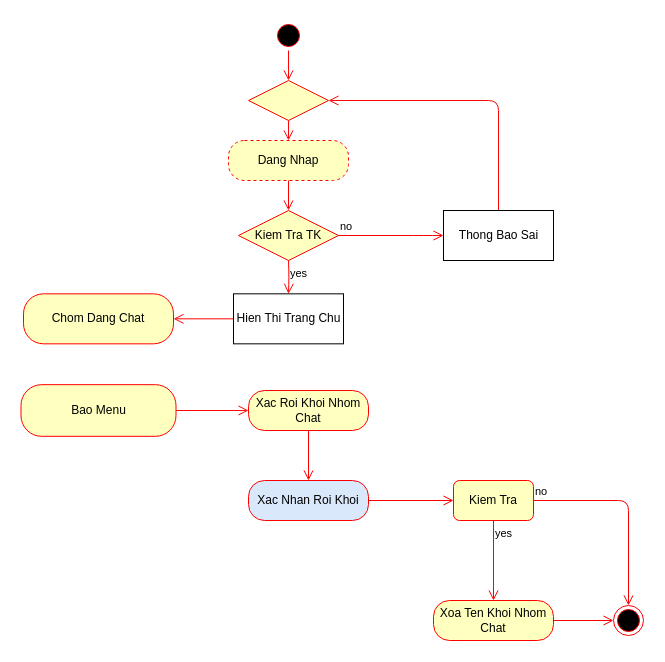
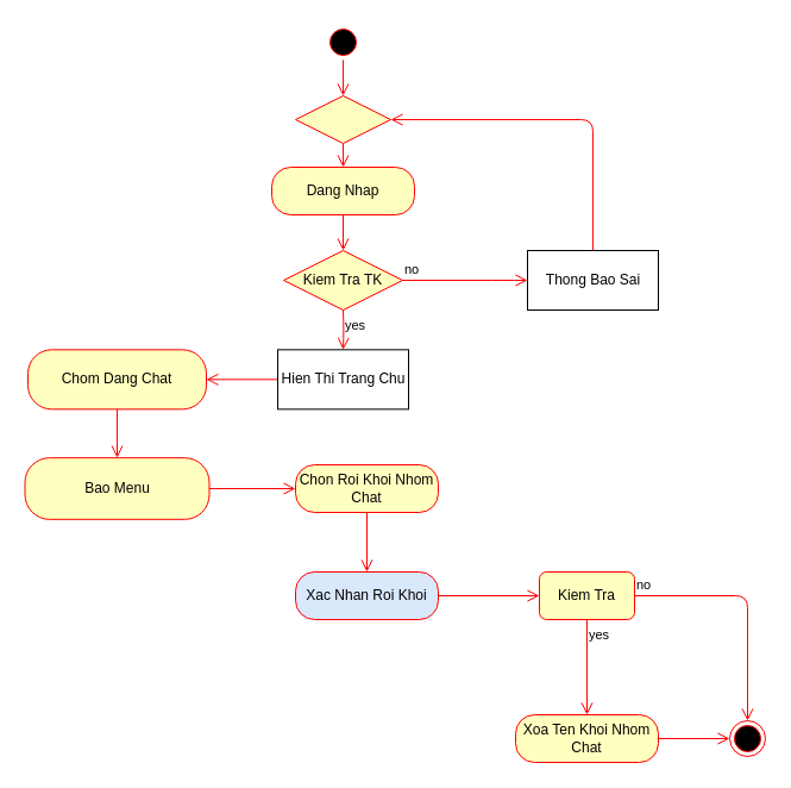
  <mxCell id="0" />
  <mxCell id="1" parent="0" />
  <mxCell id="2" style="edgeStyle=orthogonalEdgeStyle;rounded=1;orthogonalLoop=1;jettySize=auto;html=1;exitX=0.5;exitY=1;exitDx=0;exitDy=0;entryX=0.5;entryY=0;entryDx=0;entryDy=0;endArrow=open;endFill=0;endSize=8;strokeColor=#FF0505;" edge="1" parent="1" source="3" target="11"><mxGeometry relative="1" as="geometry" /></mxCell>
  <mxCell id="3" value="" style="ellipse;html=1;shape=startState;fillColor=#000000;strokeColor=#ff0000;" vertex="1" parent="1"><mxGeometry x="273" y="20" width="30" height="30" as="geometry" /></mxCell>
- <mxCell id="4" value="&lt;div&gt;Dang Nhap&lt;br&gt;&lt;/div&gt;" style="rounded=1;whiteSpace=wrap;html=1;arcSize=40;fontColor=#000000;fillColor=#ffffc0;strokeColor=#ff0000;dashed=1;" vertex="1" parent="1"><mxGeometry x="228" y="140" width="120" height="40" as="geometry" /></mxCell>
+ <mxCell id="4" value="&lt;div&gt;Dang Nhap&lt;br&gt;&lt;/div&gt;" style="rounded=1;whiteSpace=wrap;html=1;arcSize=40;fontColor=#000000;fillColor=#ffffc0;strokeColor=#ff0000;" vertex="1" parent="1"><mxGeometry x="228" y="140" width="120" height="40" as="geometry" /></mxCell>
  <mxCell id="5" value="" style="edgeStyle=orthogonalEdgeStyle;html=1;verticalAlign=bottom;endArrow=open;endSize=8;strokeColor=#ff0000;entryX=0.5;entryY=0;entryDx=0;entryDy=0;" edge="1" parent="1" source="4" target="6"><mxGeometry relative="1" as="geometry"><mxPoint x="288" y="200" as="targetPoint" /></mxGeometry></mxCell>
  <mxCell id="6" value="Kiem Tra TK" style="rhombus;whiteSpace=wrap;html=1;fillColor=#ffffc0;strokeColor=#ff0000;" vertex="1" parent="1"><mxGeometry x="238" y="210" width="100" height="50" as="geometry" /></mxCell>
  <mxCell id="7" value="no" style="edgeStyle=orthogonalEdgeStyle;html=1;align=left;verticalAlign=bottom;endArrow=open;endSize=8;strokeColor=#ff0000;entryX=0;entryY=0.5;entryDx=0;entryDy=0;" edge="1" parent="1" source="6" target="9"><mxGeometry x="-1" relative="1" as="geometry"><mxPoint x="433" y="240" as="targetPoint" /><Array as="points"><mxPoint x="423" y="235" /><mxPoint x="423" y="235" /></Array></mxGeometry></mxCell>
  <mxCell id="8" style="edgeStyle=orthogonalEdgeStyle;rounded=1;orthogonalLoop=1;jettySize=auto;html=1;exitX=0.5;exitY=0;exitDx=0;exitDy=0;entryX=1;entryY=0.5;entryDx=0;entryDy=0;endArrow=open;endFill=0;endSize=8;strokeColor=#FF0505;" edge="1" parent="1" source="9" target="11"><mxGeometry relative="1" as="geometry" /></mxCell>
  <mxCell id="9" value="Thong Bao Sai" style="html=1;" vertex="1" parent="1"><mxGeometry x="443" y="210" width="110" height="50" as="geometry" /></mxCell>
  <mxCell id="10" style="edgeStyle=orthogonalEdgeStyle;rounded=1;orthogonalLoop=1;jettySize=auto;html=1;exitX=0.5;exitY=1;exitDx=0;exitDy=0;entryX=0.5;entryY=0;entryDx=0;entryDy=0;endArrow=open;endFill=0;endSize=8;strokeColor=#FF0505;" edge="1" parent="1" source="11" target="4"><mxGeometry relative="1" as="geometry" /></mxCell>
  <mxCell id="11" value="" style="rhombus;whiteSpace=wrap;html=1;fillColor=#ffffc0;strokeColor=#ff0000;" vertex="1" parent="1"><mxGeometry x="248" y="80" width="80" height="40" as="geometry" /></mxCell>
  <mxCell id="12" value="yes" style="edgeStyle=orthogonalEdgeStyle;html=1;align=left;verticalAlign=top;endArrow=open;endSize=8;strokeColor=#ff0000;entryX=0.5;entryY=0;entryDx=0;entryDy=0;" edge="1" parent="1" target="19"><mxGeometry x="-1" relative="1" as="geometry"><mxPoint x="288" y="300" as="targetPoint" /><Array as="points" /><mxPoint x="288" y="260" as="sourcePoint" /></mxGeometry></mxCell>
+ <mxCell id="13" style="edgeStyle=orthogonalEdgeStyle;rounded=0;orthogonalLoop=1;jettySize=auto;html=1;exitX=0.5;exitY=1;exitDx=0;exitDy=0;entryX=0.5;entryY=0;entryDx=0;entryDy=0;endArrow=open;endFill=0;endSize=8;strokeColor=#FF0505;" edge="1" parent="1" source="14" target="16"><mxGeometry relative="1" as="geometry" /></mxCell>
  <mxCell id="14" value="Chom Dang Chat" style="rounded=1;whiteSpace=wrap;html=1;arcSize=40;fontColor=#000000;fillColor=#ffffc0;strokeColor=#ff0000;" vertex="1" parent="1"><mxGeometry x="23" y="293.33" width="150" height="50" as="geometry" /></mxCell>
  <mxCell id="15" style="edgeStyle=orthogonalEdgeStyle;rounded=0;orthogonalLoop=1;jettySize=auto;html=1;exitX=1;exitY=0.5;exitDx=0;exitDy=0;entryX=0;entryY=0.5;entryDx=0;entryDy=0;endArrow=open;endFill=0;strokeColor=#FF0505;endSize=8;" edge="1" parent="1" source="16" target="20"><mxGeometry relative="1" as="geometry" /></mxCell>
  <mxCell id="16" value="Bao Menu" style="rounded=1;whiteSpace=wrap;html=1;arcSize=40;fontColor=#000000;fillColor=#ffffc0;strokeColor=#ff0000;" vertex="1" parent="1"><mxGeometry x="20.51" y="384.17" width="154.99" height="51.66" as="geometry" /></mxCell>
  <mxCell id="17" value="" style="ellipse;html=1;shape=endState;fillColor=#000000;strokeColor=#ff0000;" vertex="1" parent="1"><mxGeometry x="613" y="605" width="30" height="30" as="geometry" /></mxCell>
  <mxCell id="18" style="edgeStyle=orthogonalEdgeStyle;rounded=0;orthogonalLoop=1;jettySize=auto;html=1;exitX=0;exitY=0.5;exitDx=0;exitDy=0;entryX=1;entryY=0.5;entryDx=0;entryDy=0;endArrow=open;endFill=0;endSize=8;strokeColor=#FF0505;" edge="1" parent="1" source="19" target="14"><mxGeometry relative="1" as="geometry" /></mxCell>
  <mxCell id="19" value="Hien Thi Trang Chu" style="html=1;" vertex="1" parent="1"><mxGeometry x="233" y="293.33" width="110" height="50" as="geometry" /></mxCell>
- <mxCell id="20" value="Xac Roi Khoi Nhom Chat" style="rounded=1;whiteSpace=wrap;html=1;arcSize=40;fontColor=#000000;fillColor=#ffffc0;strokeColor=#ff0000;" vertex="1" parent="1"><mxGeometry x="248" y="390" width="120" height="40" as="geometry" /></mxCell>
+ <mxCell id="20" value="Chon Roi Khoi Nhom Chat" style="rounded=1;whiteSpace=wrap;html=1;arcSize=40;fontColor=#000000;fillColor=#ffffc0;strokeColor=#ff0000;" vertex="1" parent="1"><mxGeometry x="248" y="390" width="120" height="40" as="geometry" /></mxCell>
  <mxCell id="21" value="" style="edgeStyle=orthogonalEdgeStyle;html=1;verticalAlign=bottom;endArrow=open;endSize=8;strokeColor=#ff0000;entryX=0.5;entryY=0;entryDx=0;entryDy=0;" edge="1" parent="1" source="20" target="22"><mxGeometry relative="1" as="geometry"><mxPoint x="298" y="484.17" as="targetPoint" /></mxGeometry></mxCell>
  <mxCell id="22" value="Xac Nhan Roi Khoi" style="rounded=1;whiteSpace=wrap;html=1;arcSize=40;fontColor=#000000;fillColor=#dae8fc;strokeColor=#ff0000;" vertex="1" parent="1"><mxGeometry x="248" y="480" width="120" height="40" as="geometry" /></mxCell>
  <mxCell id="23" value="" style="edgeStyle=orthogonalEdgeStyle;html=1;verticalAlign=bottom;endArrow=open;endSize=8;strokeColor=#ff0000;entryX=0;entryY=0.5;entryDx=0;entryDy=0;" edge="1" parent="1" source="22" target="24"><mxGeometry relative="1" as="geometry"><mxPoint x="513" y="550" as="targetPoint" /></mxGeometry></mxCell>
  <mxCell id="24" value="Kiem Tra" style="whiteSpace=wrap;html=1;fillColor=#ffffc0;strokeColor=#ff0000;rounded=1;" vertex="1" parent="1"><mxGeometry x="453" y="480" width="80" height="40" as="geometry" /></mxCell>
  <mxCell id="25" value="no" style="edgeStyle=orthogonalEdgeStyle;html=1;align=left;verticalAlign=bottom;endArrow=open;endSize=8;strokeColor=#ff0000;entryX=0.5;entryY=0;entryDx=0;entryDy=0;" edge="1" parent="1" source="24" target="17"><mxGeometry x="-1" relative="1" as="geometry"><mxPoint x="633" y="500" as="targetPoint" /></mxGeometry></mxCell>
  <mxCell id="26" value="yes" style="edgeStyle=orthogonalEdgeStyle;html=1;align=left;verticalAlign=top;endArrow=open;endSize=8;strokeColor=#ff0000;entryX=0.5;entryY=0;entryDx=0;entryDy=0;" edge="1" parent="1" source="24" target="27"><mxGeometry x="-1" relative="1" as="geometry"><mxPoint x="493" y="580" as="targetPoint" /></mxGeometry></mxCell>
  <mxCell id="27" value="Xoa Ten Khoi Nhom Chat " style="rounded=1;whiteSpace=wrap;html=1;arcSize=40;fontColor=#000000;fillColor=#ffffc0;strokeColor=#ff0000;" vertex="1" parent="1"><mxGeometry x="433" y="600" width="120" height="40" as="geometry" /></mxCell>
  <mxCell id="28" value="" style="edgeStyle=orthogonalEdgeStyle;html=1;verticalAlign=bottom;endArrow=open;endSize=8;strokeColor=#ff0000;entryX=0;entryY=0.5;entryDx=0;entryDy=0;" edge="1" parent="1" source="27" target="17"><mxGeometry relative="1" as="geometry"><mxPoint x="383" y="670" as="targetPoint" /></mxGeometry></mxCell>
